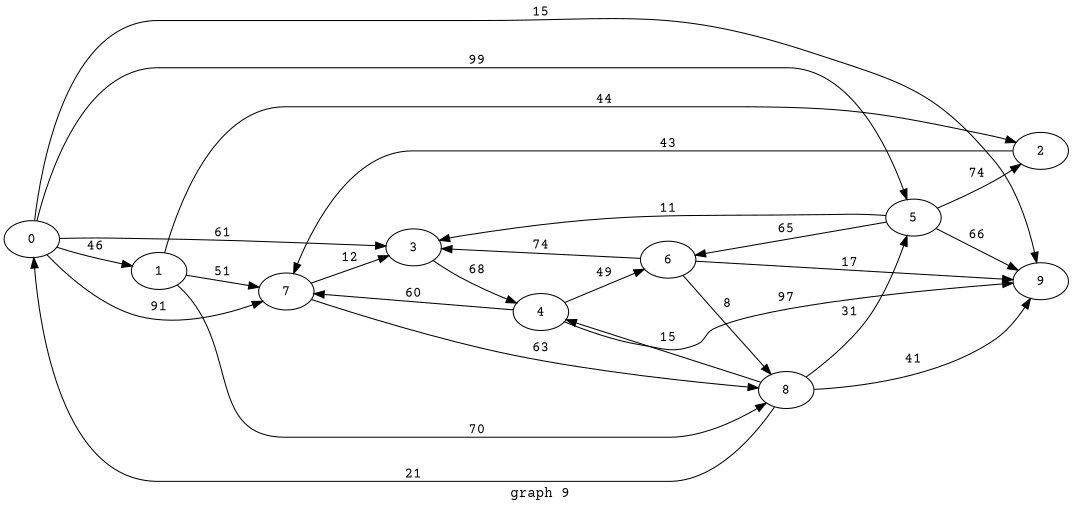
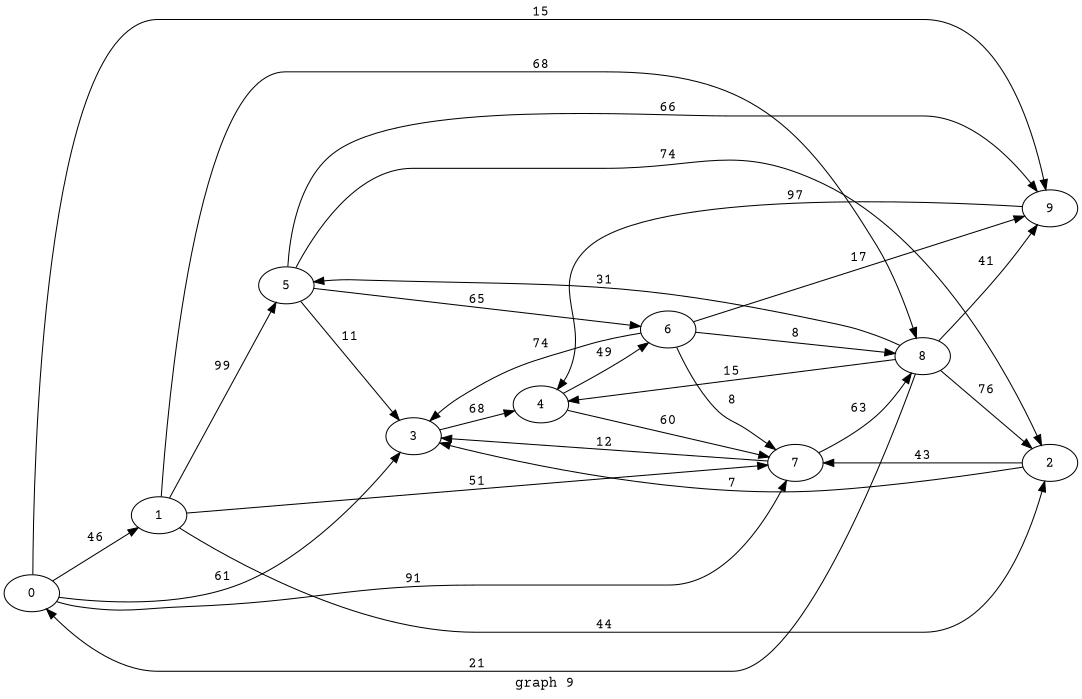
  digraph {
    fontname="Courier Prime"
    label=" graph 9"
    rankdir=LR
    node [fontname="Courier Prime"]
    edge [fontname="Courier Prime"]
    0
    1
    3
    5
    7
    9
    2
    8
    4
    6
    0 -> 1 [label=" 46 "]
    0 -> 3 [label=" 61 "]
-   0 -> 5 [label=" 99 "]
+   1 -> 5 [label=" 99 "]
    0 -> 7 [label=" 91 "]
    0 -> 9 [label=" 15 "]
    1 -> 7 [label=" 51 "]
    1 -> 2 [label=" 44 "]
-   1 -> 8 [label=" 70 "]
+   1 -> 8 [label=" 68 "]
    3 -> 4 [label=" 68 "]
    5 -> 3 [label=" 11 "]
    5 -> 9 [label=" 66 "]
    5 -> 2 [label=" 74 "]
    5 -> 6 [label=" 65 "]
    7 -> 3 [label=" 12 "]
    7 -> 8 [label=" 63 "]
+   2 -> 3 [label=" 7 "]
    2 -> 7 [label=" 43 "]
    8 -> 0 [label=" 21 "]
    8 -> 5 [label=" 31 "]
    8 -> 9 [label=" 41 "]
+   8 -> 2 [label=" 76 "]
    8 -> 4 [label=" 15 "]
    4 -> 7 [label=" 60 "]
-   4 -> 9 [label=" 97 "]
+   9 -> 4 [label=" 97 "]
    4 -> 6 [label=" 49 "]
    6 -> 3 [label=" 74 "]
+   6 -> 7 [label=" 8 "]
    6 -> 9 [label=" 17 "]
    6 -> 8 [label=" 8 "]
  }
